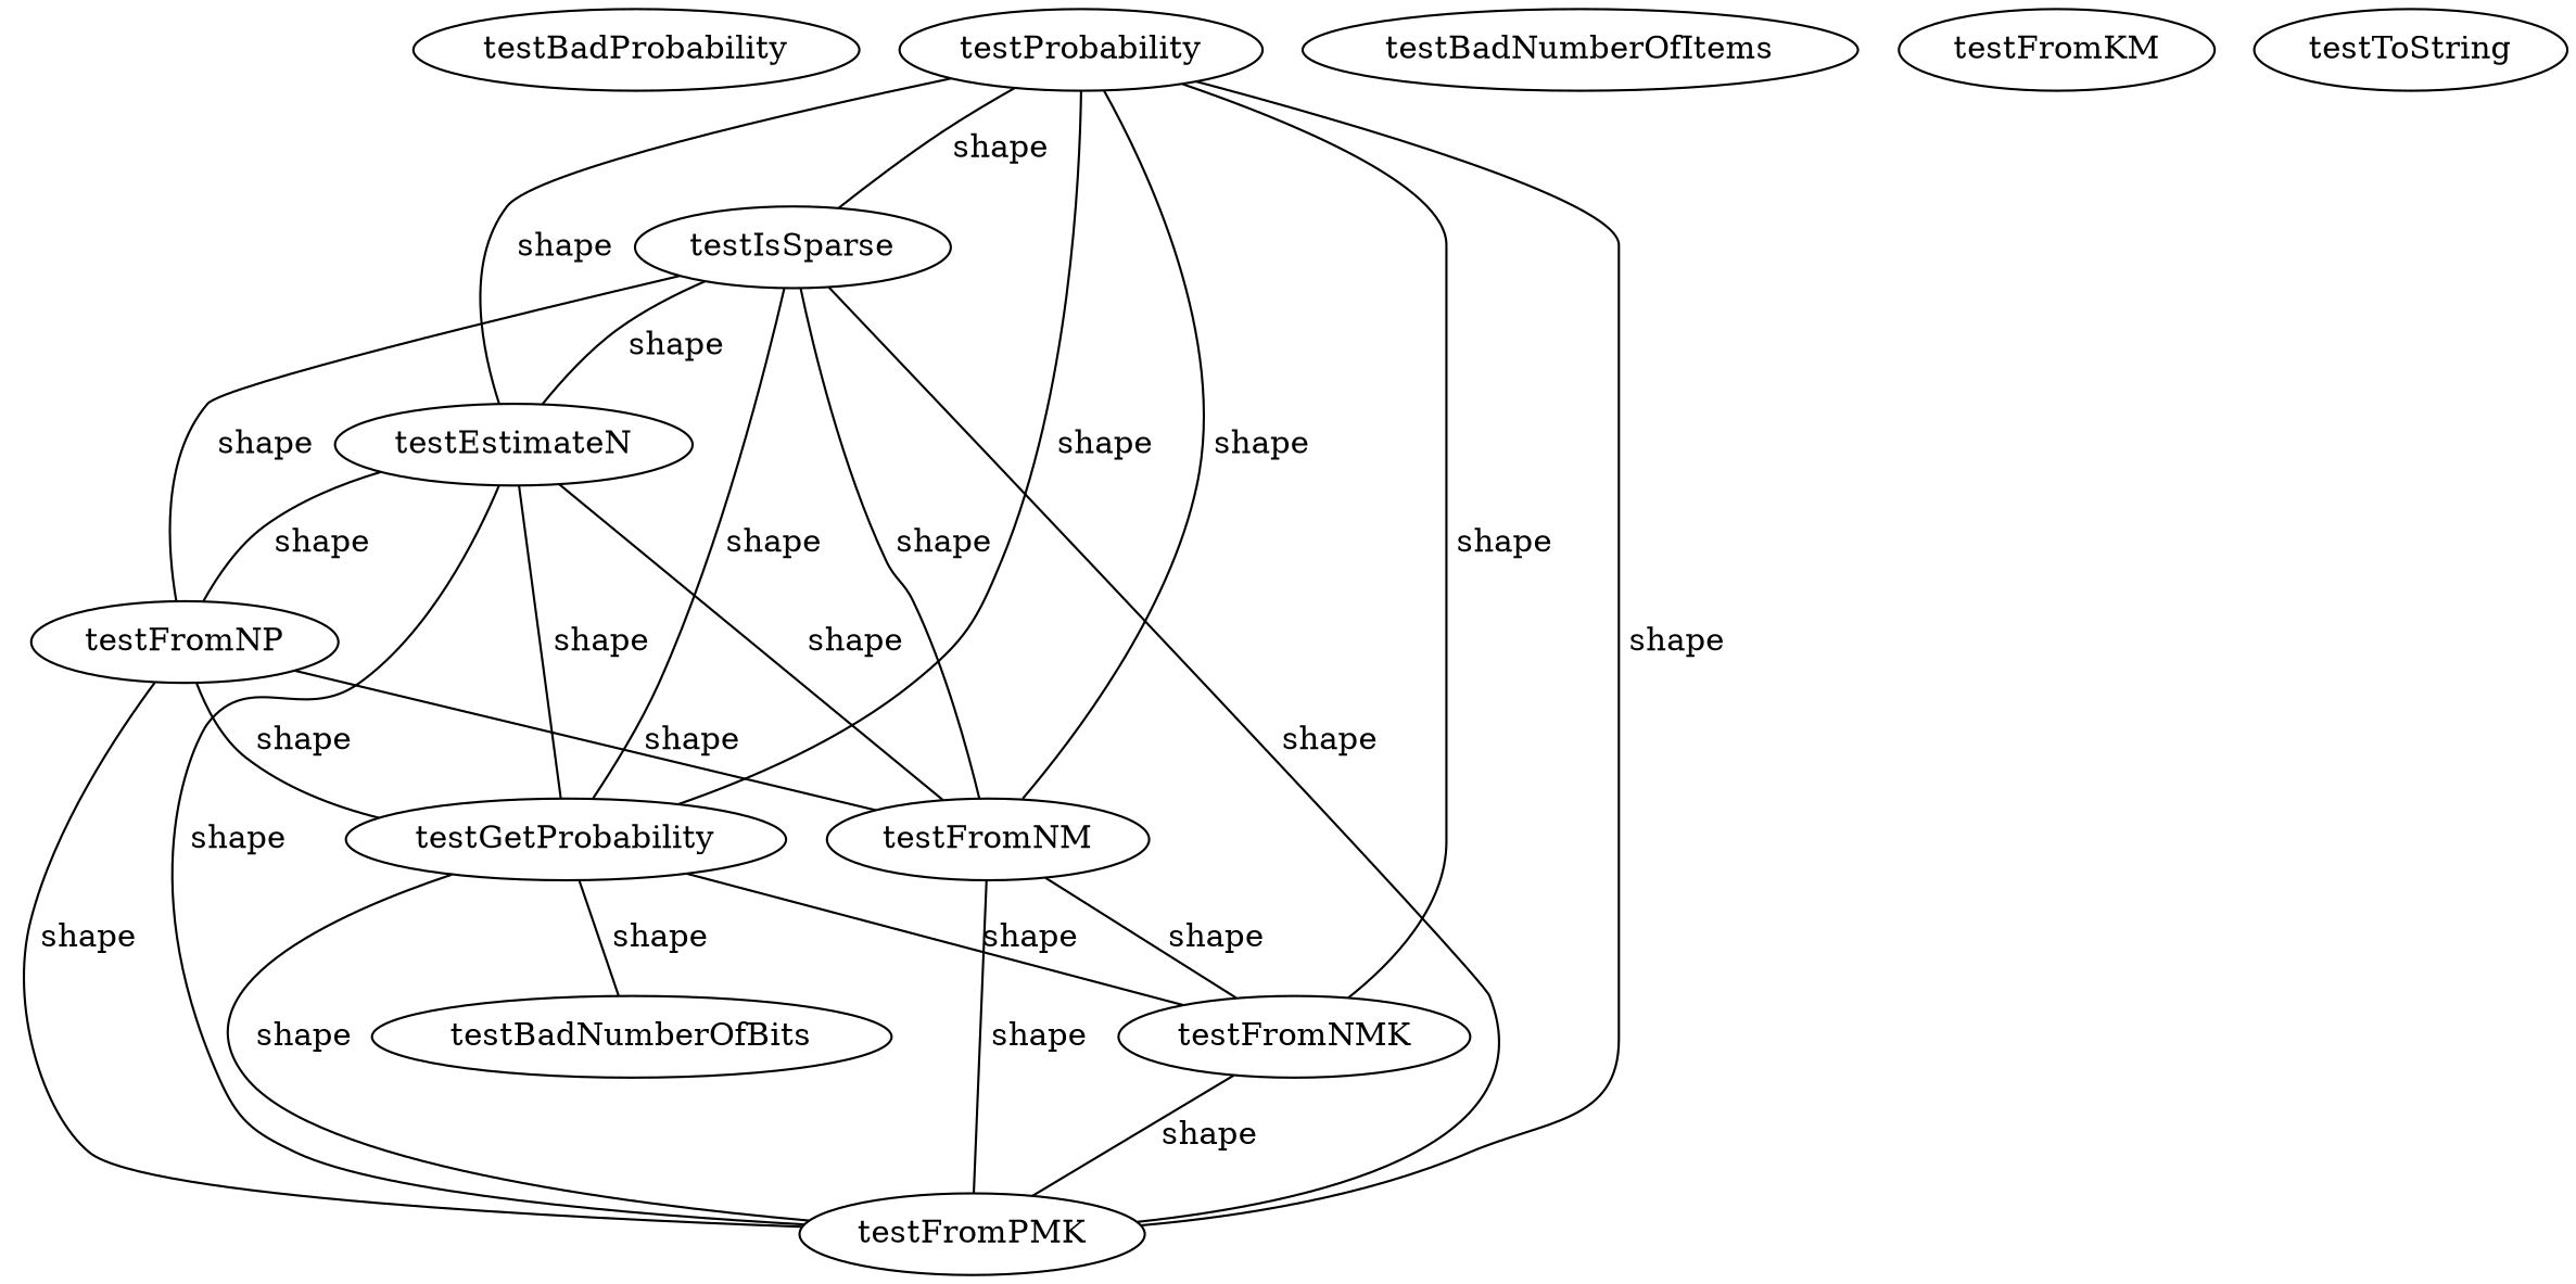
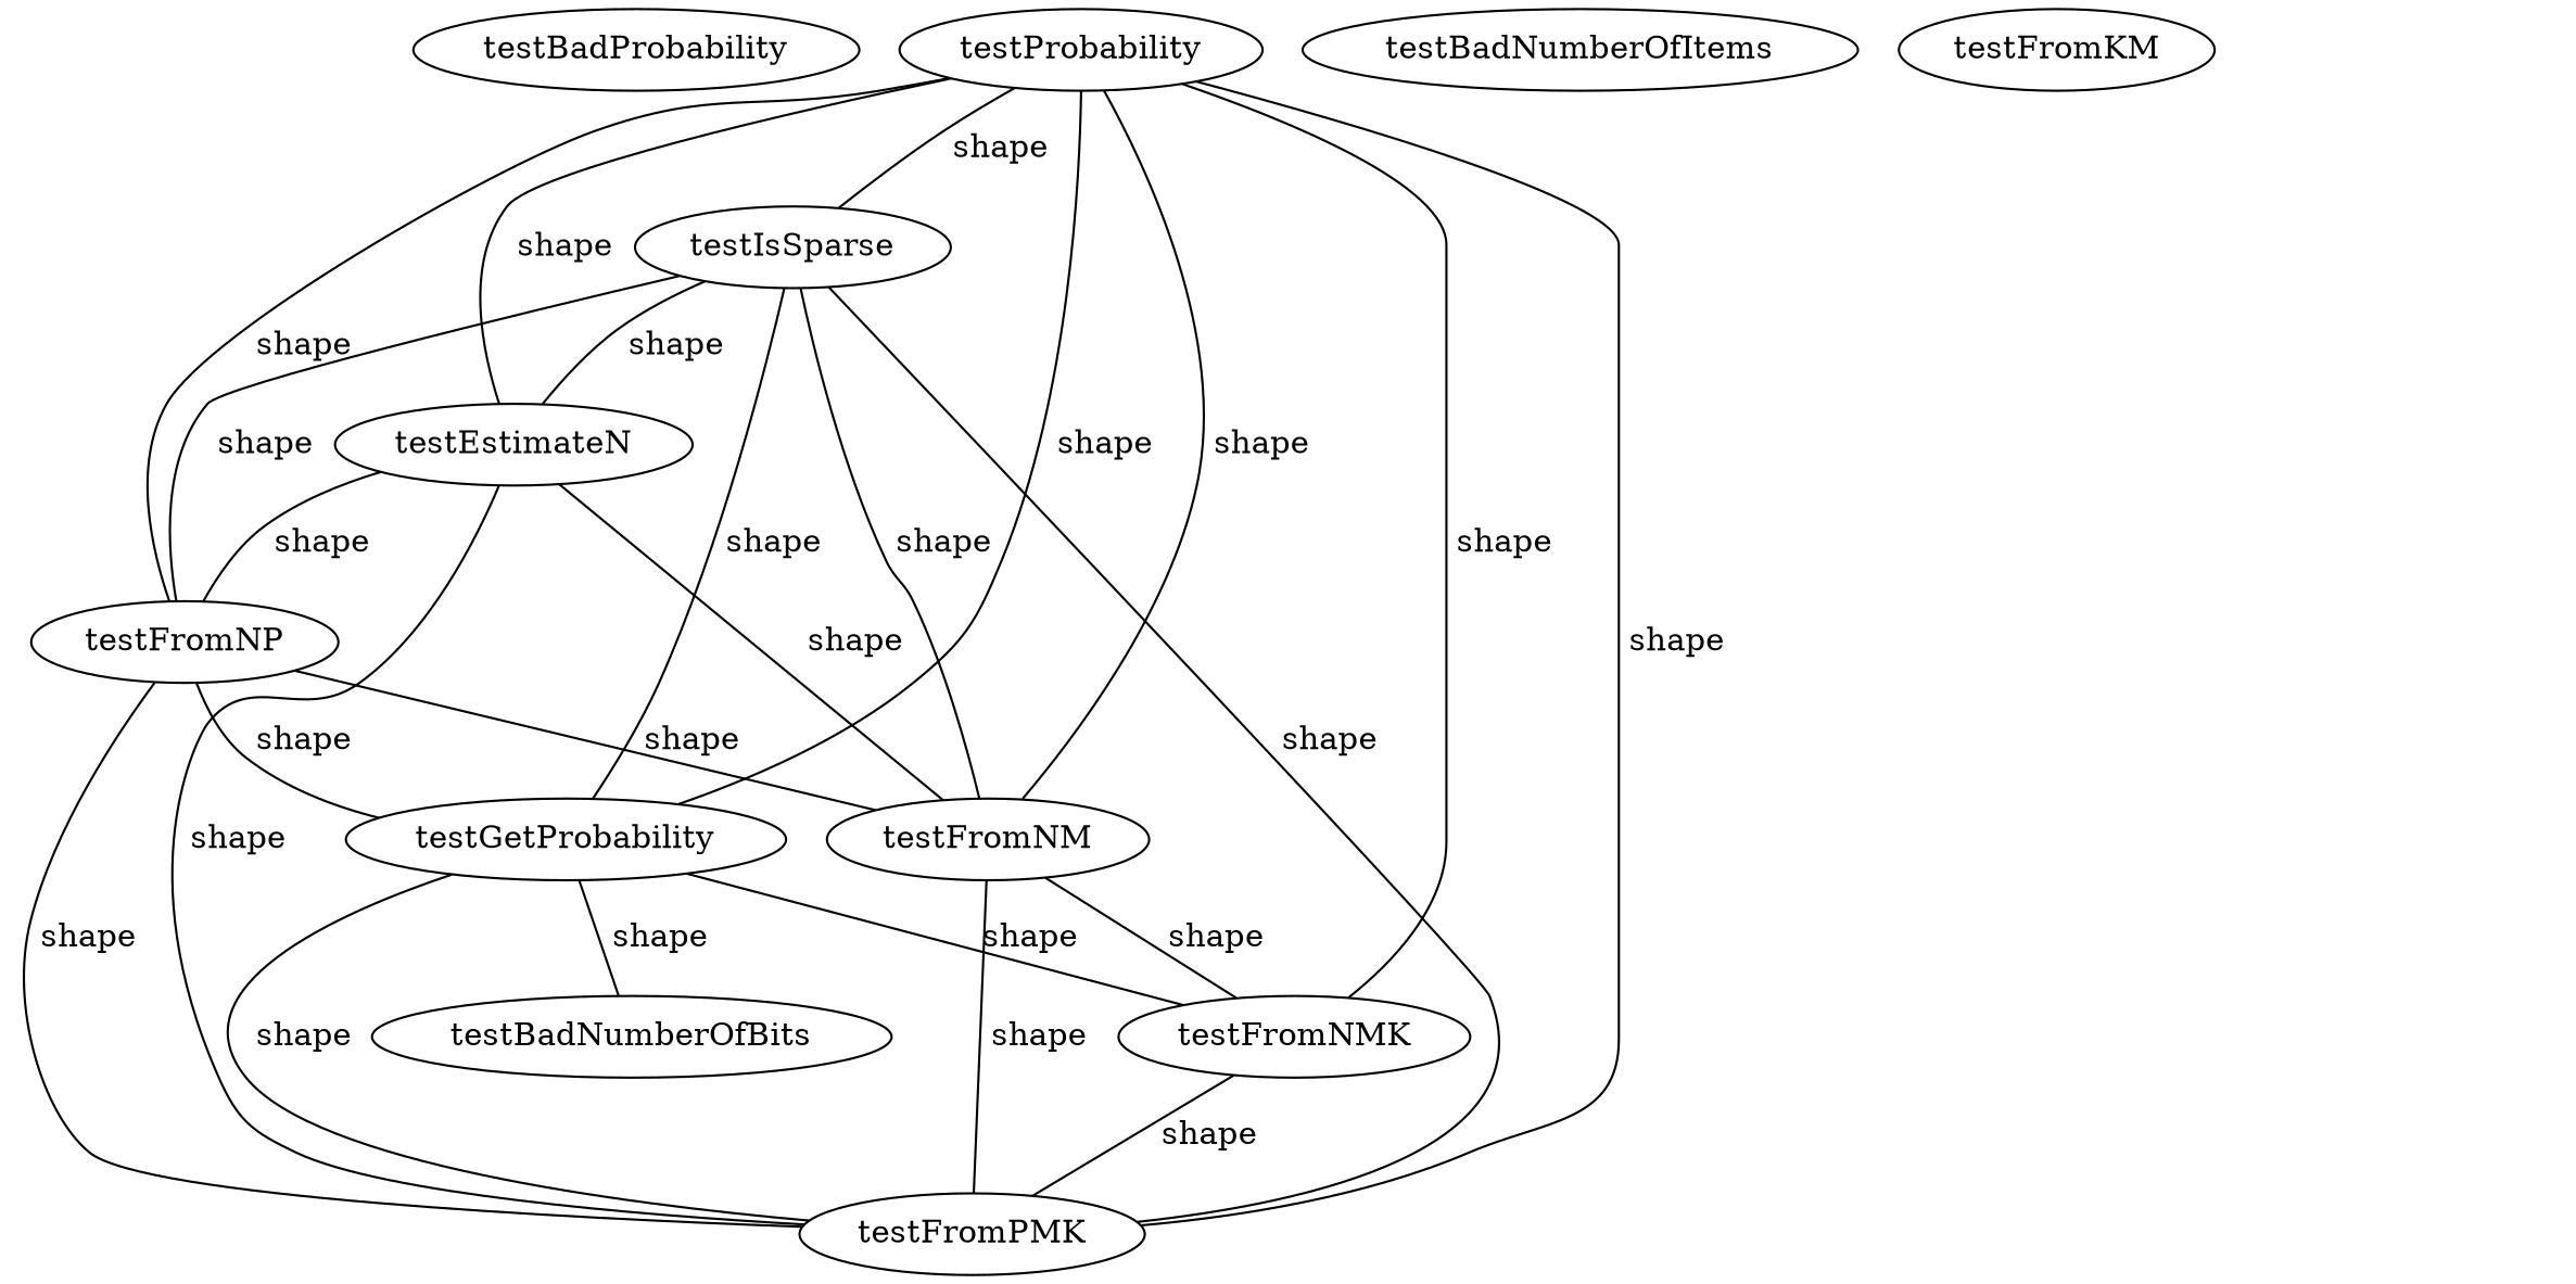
  digraph {
    edge [dir=none]
    testBadProbability
    testProbability
    testIsSparse
    testEstimateN
    testFromNP
    testGetProbability
    testFromNM
    testFromNMK
    testFromPMK
    testBadNumberOfBits
    testBadNumberOfItems
    testFromKM
-   testToString
    testProbability -> testIsSparse [label=" shape"]
    testProbability -> testEstimateN [label=" shape"]
+   testProbability -> testFromNP [label=" shape"]
    testProbability -> testGetProbability [label=" shape"]
    testProbability -> testFromNM [label=" shape"]
    testProbability -> testFromNMK [label=" shape"]
    testProbability -> testFromPMK [label=" shape"]
    testIsSparse -> testEstimateN [label=" shape"]
    testIsSparse -> testFromNP [label=" shape"]
    testIsSparse -> testGetProbability [label=" shape"]
    testIsSparse -> testFromNM [label=" shape"]
    testIsSparse -> testFromPMK [label=" shape"]
    testEstimateN -> testFromNP [label=" shape"]
-   testEstimateN -> testGetProbability [label=" shape"]
    testEstimateN -> testFromNM [label=" shape"]
    testEstimateN -> testFromPMK [label=" shape"]
    testFromNP -> testGetProbability [label=" shape"]
    testFromNP -> testFromNM [label=" shape"]
    testFromNP -> testFromPMK [label=" shape"]
    testGetProbability -> testFromNMK [label=" shape"]
    testGetProbability -> testFromPMK [label=" shape"]
    testGetProbability -> testBadNumberOfBits [label=" shape"]
    testFromNM -> testFromNMK [label=" shape"]
    testFromNM -> testFromPMK [label=" shape"]
    testFromNMK -> testFromPMK [label=" shape"]
  }
